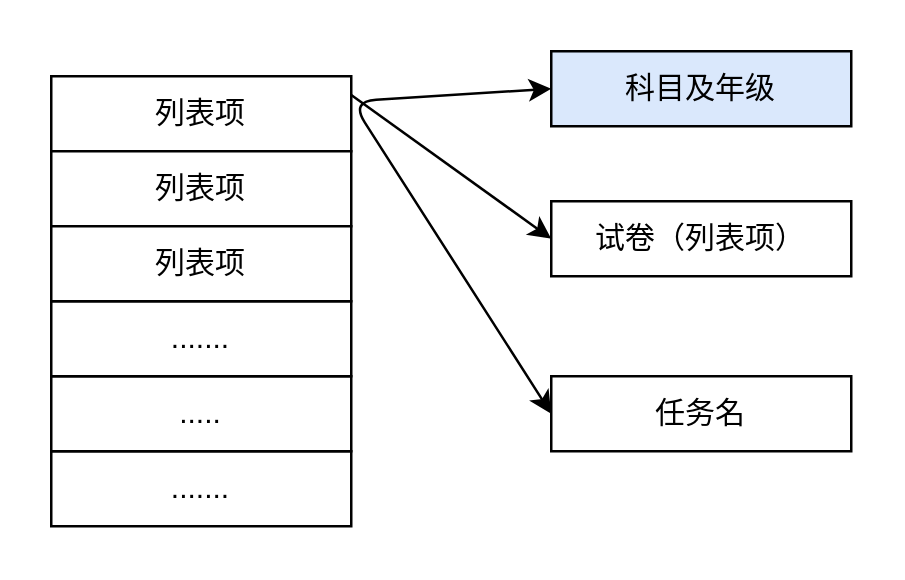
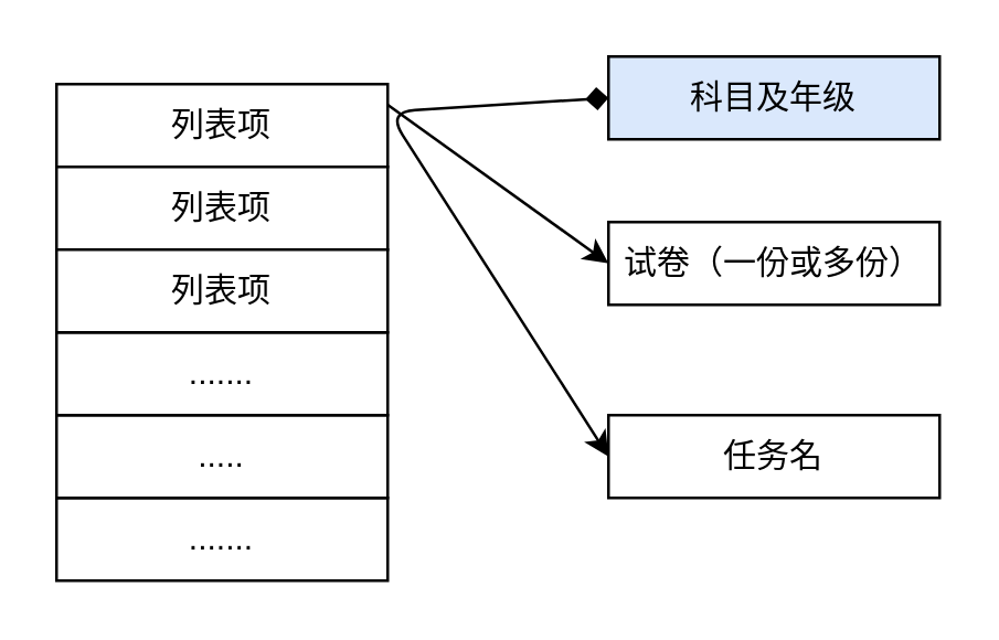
  <mxCell id="0" />
  <mxCell id="1" parent="0" />
  <mxCell id="2" value="列表项" style="rounded=0;whiteSpace=wrap;html=1;" vertex="1" parent="1"><mxGeometry x="20" y="30" width="120" height="30" as="geometry" /></mxCell>
  <mxCell id="3" value="列表项" style="rounded=0;whiteSpace=wrap;html=1;" vertex="1" parent="1"><mxGeometry x="20" y="60" width="120" height="30" as="geometry" /></mxCell>
  <mxCell id="4" value="科目及年级" style="rounded=0;whiteSpace=wrap;html=1;fillColor=#dae8fc;" vertex="1" parent="1"><mxGeometry x="220" y="20" width="120" height="30" as="geometry" /></mxCell>
  <mxCell id="5" value="......." style="rounded=0;whiteSpace=wrap;html=1;" vertex="1" parent="1"><mxGeometry x="20" y="180" width="120" height="30" as="geometry" /></mxCell>
  <mxCell id="6" value="....." style="rounded=0;whiteSpace=wrap;html=1;" vertex="1" parent="1"><mxGeometry x="20" y="150" width="120" height="30" as="geometry" /></mxCell>
  <mxCell id="7" value="......." style="rounded=0;whiteSpace=wrap;html=1;" vertex="1" parent="1"><mxGeometry x="20" y="120" width="120" height="30" as="geometry" /></mxCell>
  <mxCell id="8" value="列表项" style="rounded=0;whiteSpace=wrap;html=1;" vertex="1" parent="1"><mxGeometry x="20" y="90" width="120" height="30" as="geometry" /></mxCell>
  <mxCell id="9" value="任务名" style="rounded=0;whiteSpace=wrap;html=1;" vertex="1" parent="1"><mxGeometry x="220" y="150" width="120" height="30" as="geometry" /></mxCell>
- <mxCell id="10" value="" style="endArrow=classic;startArrow=classic;html=1;exitX=0;exitY=0.5;exitDx=0;exitDy=0;entryX=0;entryY=0.5;entryDx=0;entryDy=0;" edge="1" parent="1" source="9" target="4"><mxGeometry width="50" height="50" relative="1" as="geometry"><mxPoint x="110" y="70" as="sourcePoint" /><mxPoint x="160" y="20" as="targetPoint" /><Array as="points"><mxPoint x="140" y="40" /></Array></mxGeometry></mxCell>
- <mxCell id="11" value="试卷（列表项）" style="rounded=0;whiteSpace=wrap;html=1;" vertex="1" parent="1"><mxGeometry x="220" y="80" width="120" height="30" as="geometry" /></mxCell>
+ <mxCell id="10" value="" style="endArrow=diamond;startArrow=classic;html=1;exitX=0;exitY=0.5;exitDx=0;exitDy=0;entryX=0;entryY=0.5;entryDx=0;entryDy=0;" edge="1" parent="1" source="9" target="4"><mxGeometry width="50" height="50" relative="1" as="geometry"><mxPoint x="110" y="70" as="sourcePoint" /><mxPoint x="160" y="20" as="targetPoint" /><Array as="points"><mxPoint x="140" y="40" /></Array></mxGeometry></mxCell>
+ <mxCell id="11" value="试卷（一份或多份）" style="rounded=0;whiteSpace=wrap;html=1;" vertex="1" parent="1"><mxGeometry x="220" y="80" width="120" height="30" as="geometry" /></mxCell>
  <mxCell id="12" value="" style="endArrow=classic;html=1;entryX=0;entryY=0.5;entryDx=0;entryDy=0;exitX=1;exitY=0.25;exitDx=0;exitDy=0;" edge="1" parent="1" source="2" target="11"><mxGeometry width="50" height="50" relative="1" as="geometry"><mxPoint x="170" y="95" as="sourcePoint" /><mxPoint x="190" y="140" as="targetPoint" /></mxGeometry></mxCell>
